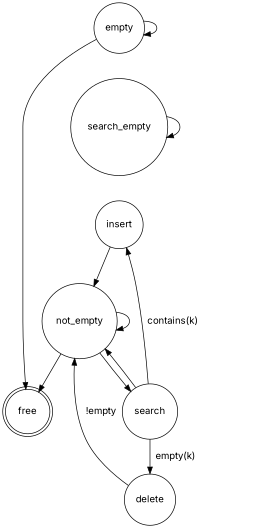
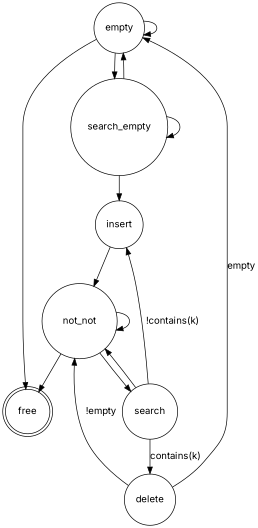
  digraph {
    fontname=Inter
    node [fontname=Inter shape=circle]
    edge [fontname=Inter]
    empty
    free [shape=doublecircle]
    search_empty
    insert
-   not_empty
+   not_empty [label=not_not]
    search
    delete
    empty -> empty
    empty -> free
+   empty -> search_empty
+   search_empty -> empty
    search_empty -> search_empty
+   search_empty -> insert
    insert -> not_empty
    not_empty -> free
    not_empty -> not_empty
    not_empty -> search
-   search -> insert [label="contains(k)"]
+   search -> insert [label="!contains(k)"]
    search -> not_empty
-   search -> delete [label="empty(k)"]
+   search -> delete [label="contains(k)"]
+   delete -> empty [label=empty]
    delete -> not_empty [label="!empty"]
  }
